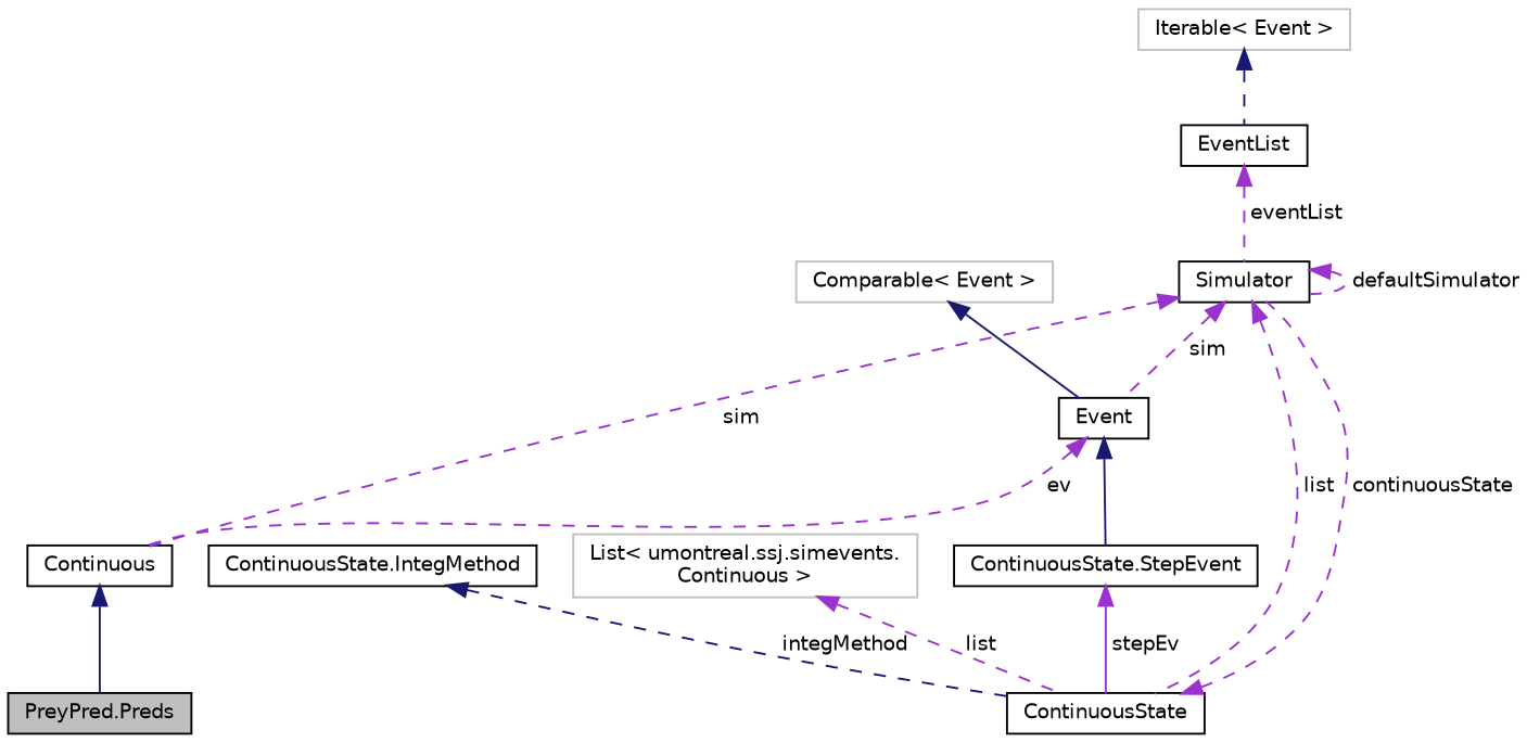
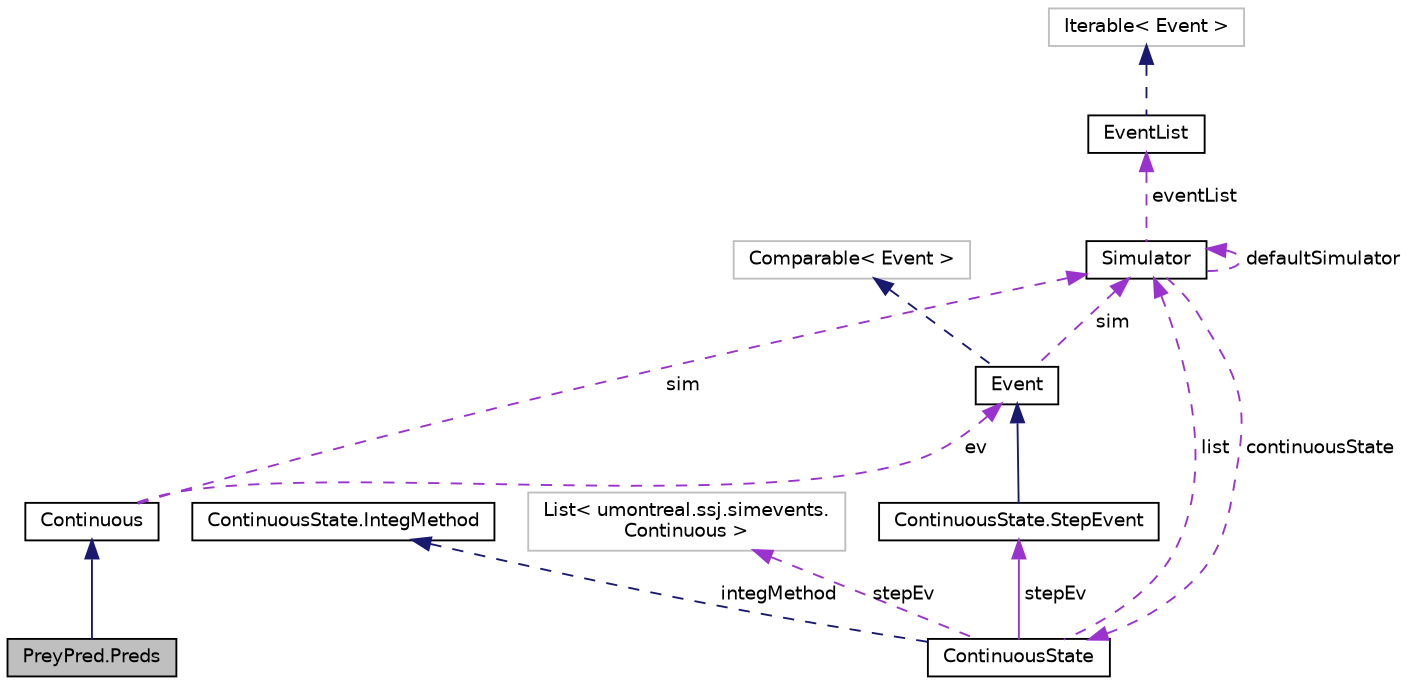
  digraph {
    rankdir=TB
    node [color=black fontname=Helvetica fontsize=10 shape=record]
    edge [color=darkorchid3 dir=back fontname=Helvetica fontsize=10 labelfontname=Helvetica labelfontsize=10 style=dashed]
    n1 [fillcolor=grey75 fontcolor=black height=0.2 label="PreyPred.Preds" style=filled width=0.4]
    n2 [height=0.2 label=Continuous width=0.4]
    n3 [height=0.2 label=Simulator width=0.4]
    n4 [height=0.2 label=ContinuousState width=0.4]
    n5 [height=0.2 label=Event width=0.4]
    n6 [height=0.2 label="ContinuousState.StepEvent" width=0.4]
    n7 [height=0.2 label=EventList width=0.4]
    n8 [color=grey75 height=0.2 label="Iterable\< Event \>" width=0.4]
    n9 [height=0.2 label="ContinuousState.IntegMethod" width=0.4]
    n10 [color=grey75 height=0.2 label="List\< umontreal.ssj.simevents.\lContinuous \>" width=0.4]
    n11 [color=grey75 height=0.2 label="Comparable\< Event \>" width=0.4]
    n2 -> n1 [color=midnightblue style=solid]
    n3 -> n2 [label=" sim"]
    n3 -> n3 [label=" defaultSimulator"]
    n3 -> n4 [label=" list"]
    n3 -> n5 [label=" sim"]
    n4 -> n3 [label=" continuousState"]
    n5 -> n2 [label=" ev"]
    n5 -> n6 [color=midnightblue style=solid]
    n6 -> n4 [label=" stepEv" style=solid]
    n7 -> n3 [label=" eventList"]
    n8 -> n7 [color=midnightblue]
    n9 -> n4 [color=midnightblue label=" integMethod"]
-   n10 -> n4 [label=" list"]
-   n11 -> n5 [color=midnightblue style=solid]
+   n10 -> n4 [label=" stepEv"]
+   n11 -> n5 [color=midnightblue]
  }
